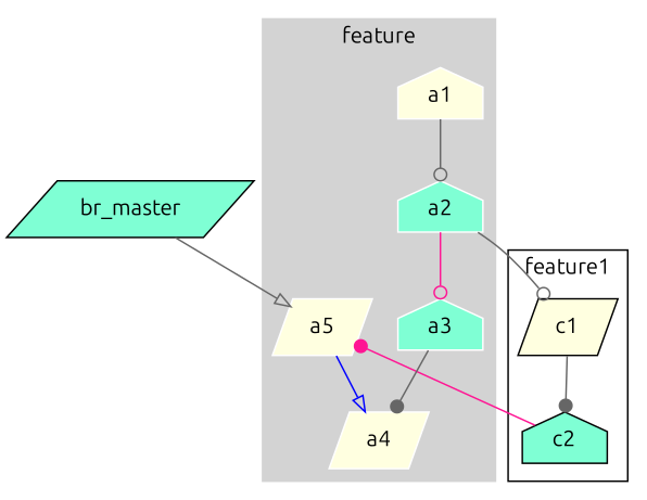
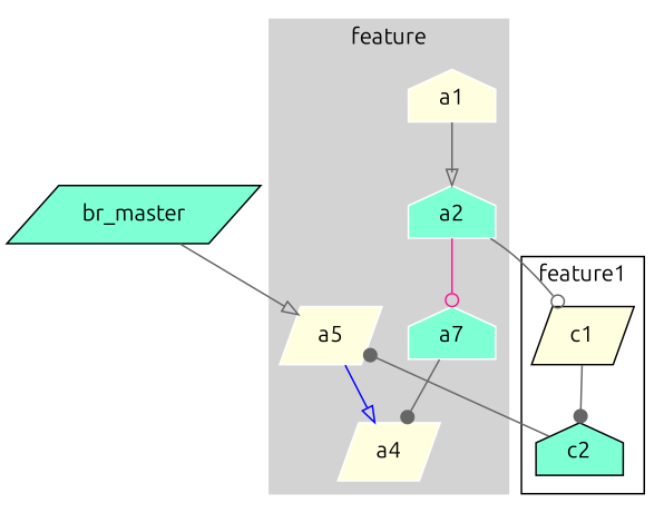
  digraph {
    fontname=Ubuntu
    node [fillcolor=lightyellow fontname=Ubuntu shape=parallelogram style=filled color=white]
    edge [arrowhead=dot color=gray40 fontname=Ubuntu]
    c1 [color=""]
    c2 [fillcolor=aquamarine shape=house color=""]
    a1 [shape=house]
    a2 [fillcolor=aquamarine shape=house]
-   a3 [fillcolor=aquamarine shape=house]
+   a3 [fillcolor=aquamarine shape=house label=a7]
    a4
    a5
    br_master [fillcolor=aquamarine color=""]
    subgraph sub_1 {
      rankdir=LR
      subgraph cluster_2 {
        label=feature1
        rankdir=TB
        c1
        c2
      }
    }
    subgraph sub_3 {
      rankdir=LR
      br_master
      subgraph cluster_4 {
        color=lightgrey
        label=feature
        rankdir=TB
        style=filled
        a1
        a2
        a3
        a4
        a5
      }
    }
    c1 -> c2
-   c2 -> a5 [color=deeppink]
-   a1 -> a2 [arrowhead=odot]
+   c2 -> a5
+   a1 -> a2 [arrowhead=onormal]
    a2 -> c1 [arrowhead=odot]
    a2 -> a3 [arrowhead=odot color=deeppink]
    a3 -> a4
    a5 -> a4 [arrowhead=onormal color=blue]
    br_master -> a5 [arrowhead=onormal]
  }
